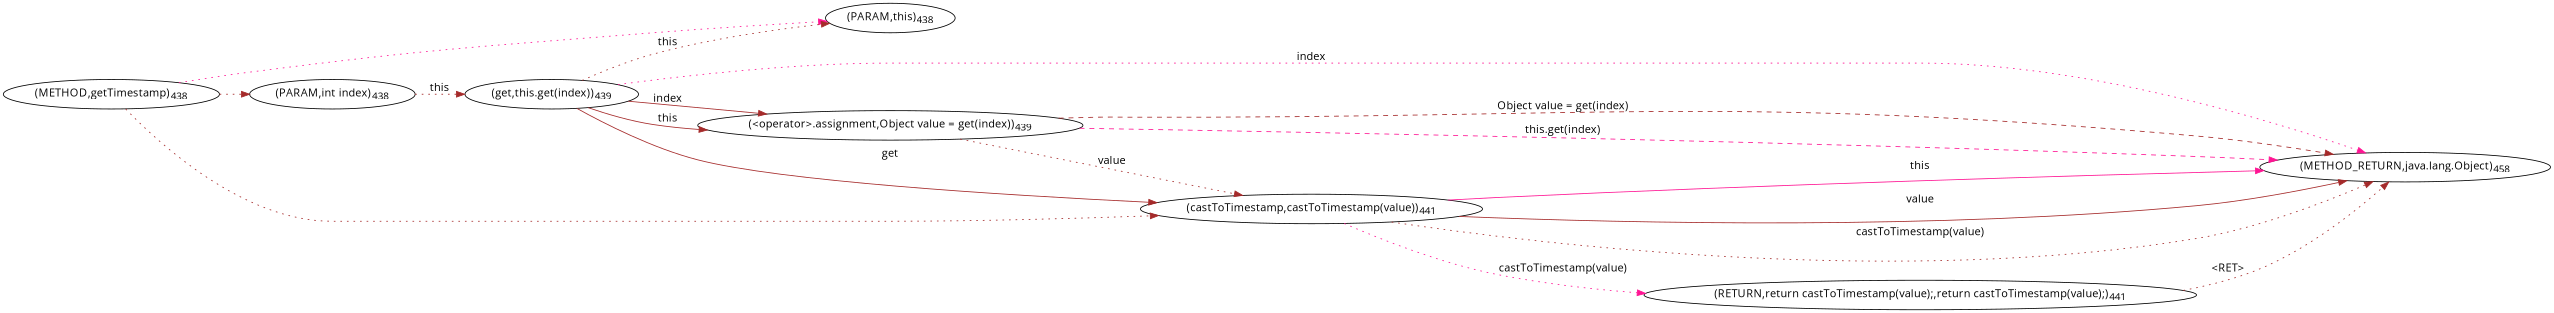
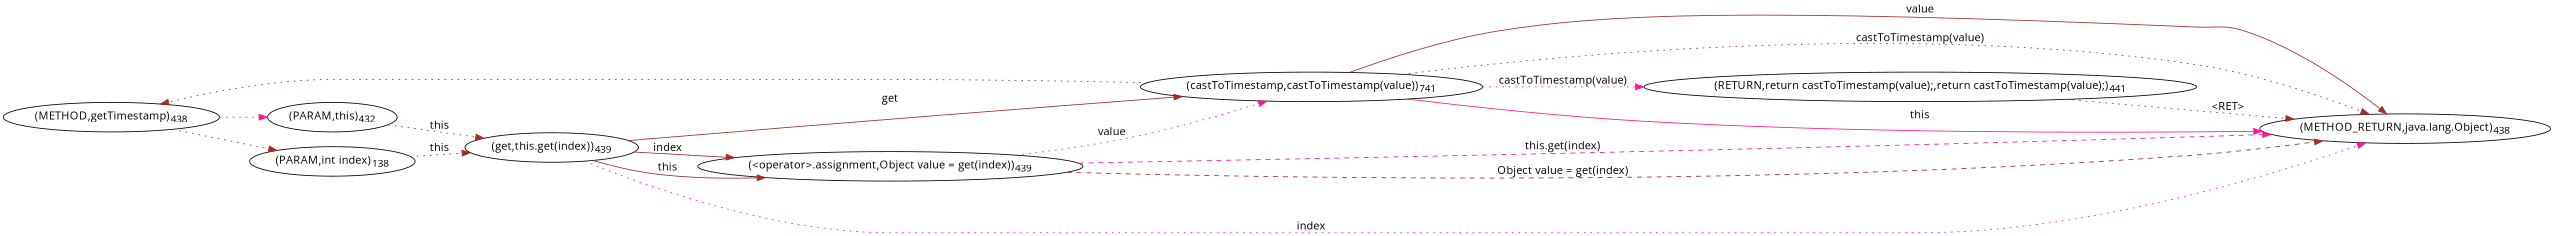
  digraph {
    fontname="Open Sans"
    rankdir=LR
    node [fontname="Open Sans"]
    edge [color=brown fontname="Open Sans" style=dotted]
    n1 [label=<(METHOD,getTimestamp)<SUB>438</SUB>>]
-   n2 [label=<(PARAM,this)<SUB>438</SUB>>]
-   n3 [label=<(PARAM,int index)<SUB>438</SUB>>]
-   n4 [label=<(castToTimestamp,castToTimestamp(value))<SUB>441</SUB>>]
+   n2 [label=<(PARAM,this)<SUB>432</SUB>>]
+   n3 [label=<(PARAM,int index)<SUB>138</SUB>>]
+   n4 [label=<(castToTimestamp,castToTimestamp(value))<SUB>741</SUB>>]
    n5 [label=<(get,this.get(index))<SUB>439</SUB>>]
-   n6 [label=<(METHOD_RETURN,java.lang.Object)<SUB>458</SUB>>]
+   n6 [label=<(METHOD_RETURN,java.lang.Object)<SUB>438</SUB>>]
    n7 [label=<(RETURN,return castToTimestamp(value);,return castToTimestamp(value);)<SUB>441</SUB>>]
    n8 [label=<(&lt;operator&gt;.assignment,Object value = get(index))<SUB>439</SUB>>]
    n1 -> n2 [color=deeppink]
    n1 -> n3
-   n1 -> n4
-   n5 -> n2 [label=this]
+   n4 -> n1
+   n2 -> n5 [label=this]
    n3 -> n5 [label=this]
    n4 -> n6 [color=deeppink label=this style=solid]
    n4 -> n6 [label=value style=solid]
    n4 -> n6 [label="castToTimestamp(value)"]
    n4 -> n7 [color=deeppink label="castToTimestamp(value)"]
    n5 -> n4 [label=get style=solid]
    n5 -> n6 [color=deeppink label=index]
    n5 -> n8 [label=this style=solid]
    n5 -> n8 [label=index style=solid]
    n7 -> n6 [label="&lt;RET&gt;"]
-   n8 -> n4 [label=value]
+   n8 -> n4 [color=deeppink label=value]
    n8 -> n6 [color=deeppink label="this.get(index)" style=dashed]
    n8 -> n6 [label="Object value = get(index)" style=dashed]
  }
